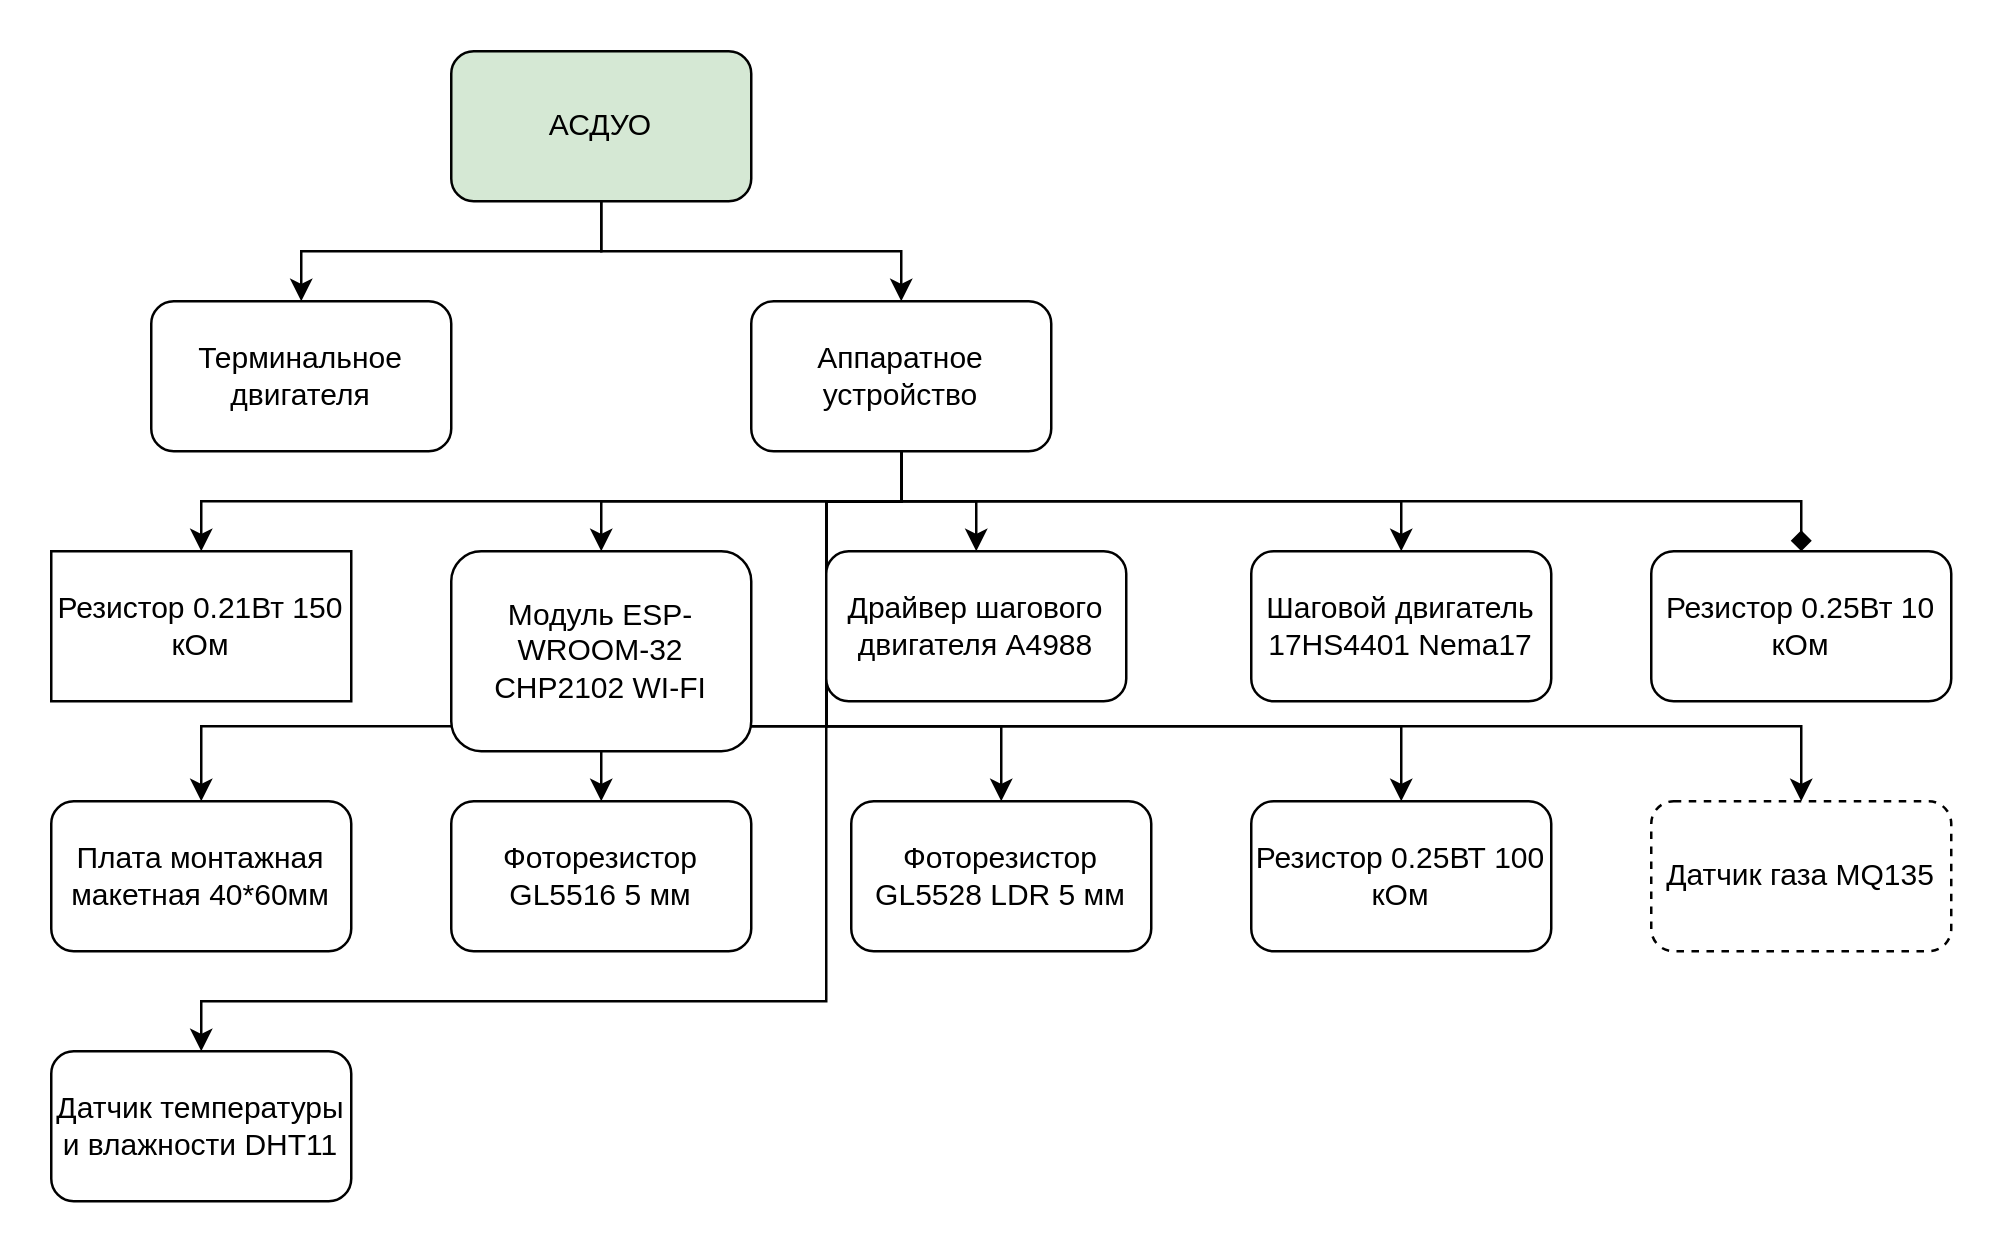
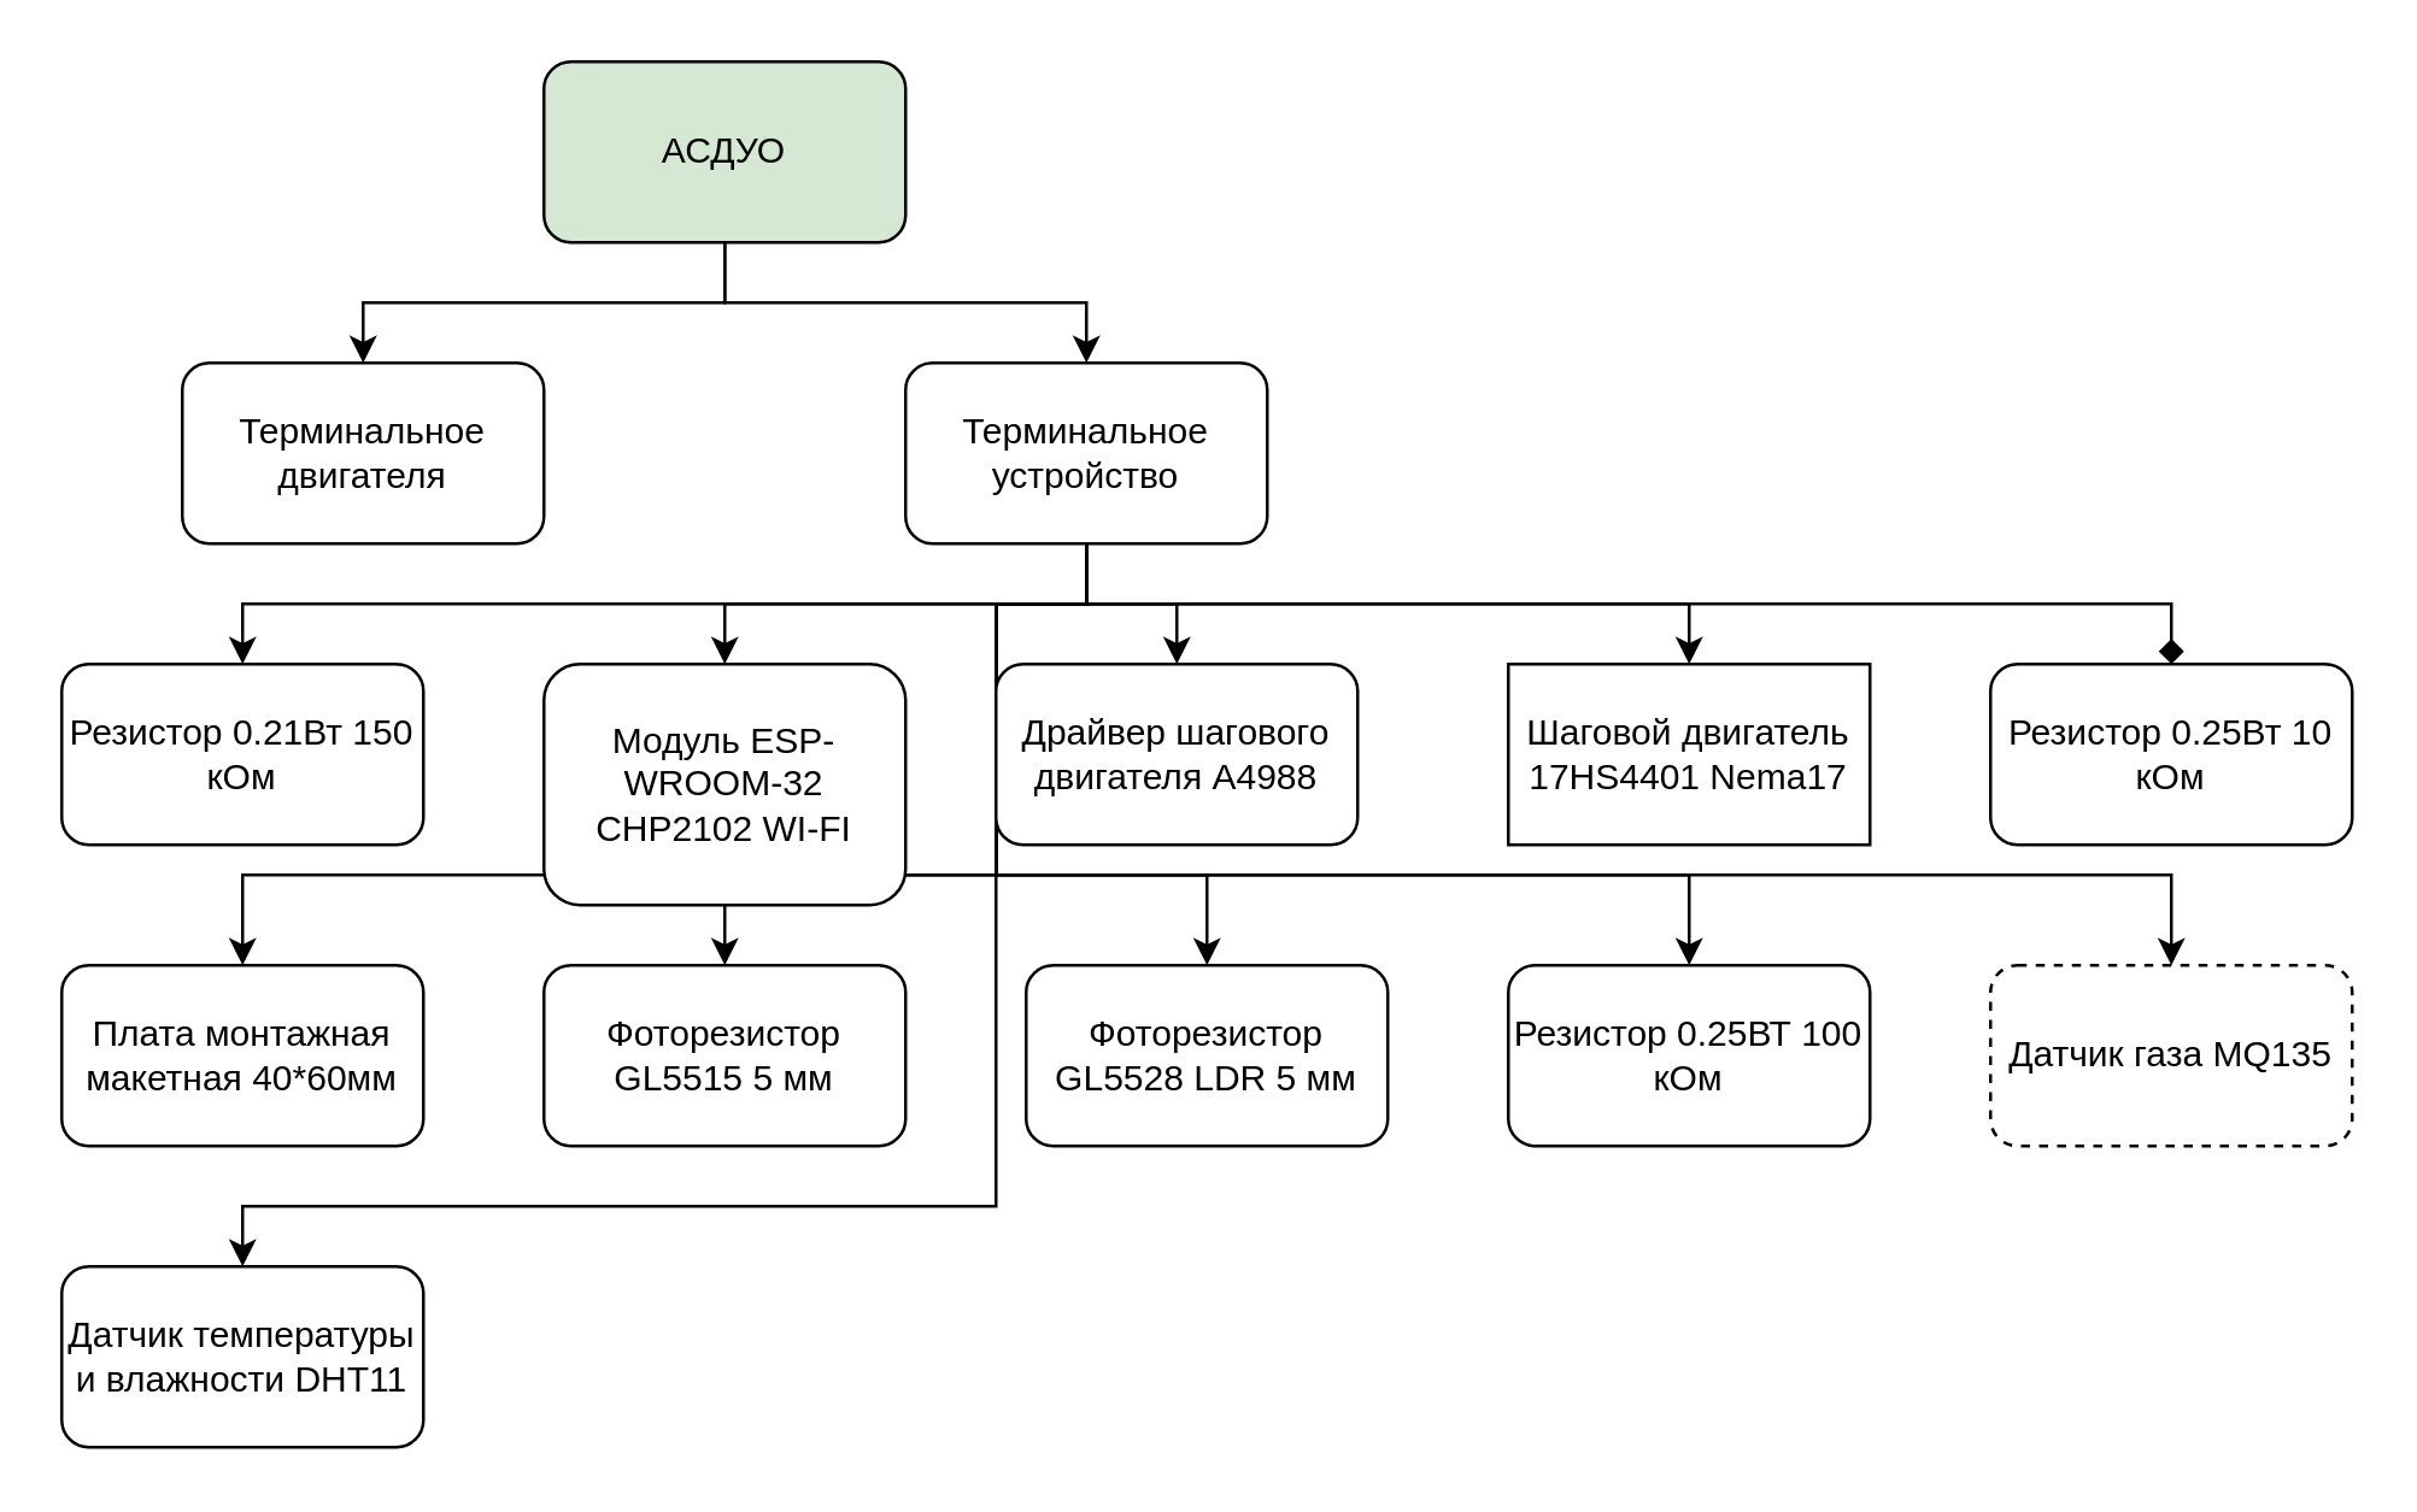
  <mxCell id="0" />
  <mxCell id="1" parent="0" />
  <mxCell id="2" value="" style="edgeStyle=orthogonalEdgeStyle;rounded=0;orthogonalLoop=1;jettySize=auto;html=1;" edge="1" parent="1" source="4" target="5"><mxGeometry relative="1" as="geometry" /></mxCell>
  <mxCell id="3" value="" style="edgeStyle=orthogonalEdgeStyle;rounded=0;orthogonalLoop=1;jettySize=auto;html=1;" edge="1" parent="1" source="4" target="17"><mxGeometry relative="1" as="geometry" /></mxCell>
  <mxCell id="4" value="АСДУО" style="rounded=1;whiteSpace=wrap;html=1;fillColor=#d5e8d4;" vertex="1" parent="1"><mxGeometry x="180" width="120" height="60" as="geometry" y="20" /></mxCell>
  <mxCell id="5" value="Терминальное двигателя" style="whiteSpace=wrap;html=1;rounded=1;" vertex="1" parent="1"><mxGeometry x="60" y="120" width="120" height="60" as="geometry" /></mxCell>
  <mxCell id="6" value="" style="edgeStyle=orthogonalEdgeStyle;rounded=0;orthogonalLoop=1;jettySize=auto;html=1;" edge="1" parent="1" source="17" target="18"><mxGeometry relative="1" as="geometry"><Array as="points"><mxPoint x="360" y="200" /><mxPoint x="80" y="200" /></Array></mxGeometry></mxCell>
  <mxCell id="7" value="" style="edgeStyle=orthogonalEdgeStyle;rounded=0;orthogonalLoop=1;jettySize=auto;html=1;exitX=0.5;exitY=1;exitDx=0;exitDy=0;" edge="1" parent="1" source="17" target="19"><mxGeometry relative="1" as="geometry"><Array as="points"><mxPoint x="360" y="200" /><mxPoint x="330" y="200" /><mxPoint x="330" y="290" /><mxPoint x="80" y="290" /></Array></mxGeometry></mxCell>
  <mxCell id="8" style="edgeStyle=orthogonalEdgeStyle;rounded=0;orthogonalLoop=1;jettySize=auto;html=1;" edge="1" parent="1" source="17" target="20"><mxGeometry relative="1" as="geometry" /></mxCell>
  <mxCell id="9" style="edgeStyle=orthogonalEdgeStyle;rounded=0;orthogonalLoop=1;jettySize=auto;html=1;exitX=0.5;exitY=1;exitDx=0;exitDy=0;" edge="1" parent="1" source="17" target="21"><mxGeometry relative="1" as="geometry"><Array as="points"><mxPoint x="360" y="200" /><mxPoint x="330" y="200" /><mxPoint x="330" y="290" /><mxPoint x="240" y="290" /></Array></mxGeometry></mxCell>
  <mxCell id="10" style="edgeStyle=orthogonalEdgeStyle;rounded=0;orthogonalLoop=1;jettySize=auto;html=1;" edge="1" parent="1" source="17" target="22"><mxGeometry relative="1" as="geometry" /></mxCell>
  <mxCell id="11" style="edgeStyle=orthogonalEdgeStyle;rounded=0;orthogonalLoop=1;jettySize=auto;html=1;exitX=0.5;exitY=1;exitDx=0;exitDy=0;" edge="1" parent="1" source="17" target="23"><mxGeometry relative="1" as="geometry"><Array as="points"><mxPoint x="360" y="200" /><mxPoint x="330" y="200" /><mxPoint x="330" y="290" /><mxPoint x="400" y="290" /></Array></mxGeometry></mxCell>
  <mxCell id="12" style="edgeStyle=orthogonalEdgeStyle;rounded=0;orthogonalLoop=1;jettySize=auto;html=1;" edge="1" parent="1" source="17" target="24"><mxGeometry relative="1" as="geometry"><Array as="points"><mxPoint x="360" y="200" /><mxPoint x="560" y="200" /></Array></mxGeometry></mxCell>
  <mxCell id="13" style="edgeStyle=orthogonalEdgeStyle;rounded=0;orthogonalLoop=1;jettySize=auto;html=1;endArrow=diamond;" edge="1" parent="1" source="17" target="26"><mxGeometry relative="1" as="geometry"><Array as="points"><mxPoint x="360" y="200" /><mxPoint x="720" y="200" /></Array></mxGeometry></mxCell>
  <mxCell id="14" style="edgeStyle=orthogonalEdgeStyle;rounded=0;orthogonalLoop=1;jettySize=auto;html=1;exitX=0.5;exitY=1;exitDx=0;exitDy=0;" edge="1" parent="1" source="17" target="25"><mxGeometry relative="1" as="geometry"><Array as="points"><mxPoint x="360" y="200" /><mxPoint x="330" y="200" /><mxPoint x="330" y="290" /><mxPoint x="560" y="290" /></Array></mxGeometry></mxCell>
  <mxCell id="15" style="edgeStyle=orthogonalEdgeStyle;rounded=0;orthogonalLoop=1;jettySize=auto;html=1;exitX=0.5;exitY=1;exitDx=0;exitDy=0;" edge="1" parent="1" source="17" target="27"><mxGeometry relative="1" as="geometry"><Array as="points"><mxPoint x="360" y="200" /><mxPoint x="330" y="200" /><mxPoint x="330" y="290" /><mxPoint x="720" y="290" /></Array></mxGeometry></mxCell>
  <mxCell id="16" style="edgeStyle=orthogonalEdgeStyle;rounded=0;orthogonalLoop=1;jettySize=auto;html=1;exitX=0.5;exitY=1;exitDx=0;exitDy=0;" edge="1" parent="1" source="17" target="28"><mxGeometry relative="1" as="geometry"><Array as="points"><mxPoint x="360" y="200" /><mxPoint x="330" y="200" /><mxPoint x="330" y="400" /><mxPoint x="80" y="400" /></Array></mxGeometry></mxCell>
- <mxCell id="17" value="Аппаратное устройство" style="whiteSpace=wrap;html=1;rounded=1;" vertex="1" parent="1"><mxGeometry x="300" y="120" width="120" height="60" as="geometry" /></mxCell>
- <mxCell id="18" value="Резистор 0.21Вт 150 кОм" style="whiteSpace=wrap;html=1;rounded=0;" vertex="1" parent="1"><mxGeometry y="220" width="120" height="60" as="geometry" x="20" /></mxCell>
+ <mxCell id="17" value="Терминальное устройство" style="whiteSpace=wrap;html=1;rounded=1;" vertex="1" parent="1"><mxGeometry x="300" y="120" width="120" height="60" as="geometry" /></mxCell>
+ <mxCell id="18" value="Резистор 0.21Вт 150 кОм" style="whiteSpace=wrap;html=1;rounded=1;" vertex="1" parent="1"><mxGeometry y="220" width="120" height="60" as="geometry" x="20" /></mxCell>
  <mxCell id="19" value="Плата монтажная макетная 40*60мм" style="whiteSpace=wrap;html=1;rounded=1;" vertex="1" parent="1"><mxGeometry y="320" width="120" height="60" as="geometry" x="20" /></mxCell>
  <mxCell id="20" value="Модуль ESP-WROOM-32 CHP2102 WI-FI" style="whiteSpace=wrap;html=1;rounded=1;" vertex="1" parent="1"><mxGeometry x="180" y="220" width="120" height="80" as="geometry" /></mxCell>
- <mxCell id="21" value="Фоторезистор GL5516 5 мм" style="whiteSpace=wrap;html=1;rounded=1;" vertex="1" parent="1"><mxGeometry x="180" y="320" width="120" height="60" as="geometry" /></mxCell>
+ <mxCell id="21" value="Фоторезистор GL5515 5 мм" style="whiteSpace=wrap;html=1;rounded=1;" vertex="1" parent="1"><mxGeometry x="180" y="320" width="120" height="60" as="geometry" /></mxCell>
  <mxCell id="22" value="Драйвер шагового двигателя А4988" style="whiteSpace=wrap;html=1;rounded=1;" vertex="1" parent="1"><mxGeometry x="330" y="220" width="120" height="60" as="geometry" /></mxCell>
  <mxCell id="23" value="Фоторезистор GL5528 LDR 5 мм" style="whiteSpace=wrap;html=1;rounded=1;" vertex="1" parent="1"><mxGeometry x="340" y="320" width="120" height="60" as="geometry" /></mxCell>
- <mxCell id="24" value="Шаговой двигатель 17HS4401 Nema17" style="whiteSpace=wrap;html=1;rounded=1;" vertex="1" parent="1"><mxGeometry x="500" y="220" width="120" height="60" as="geometry" /></mxCell>
+ <mxCell id="24" value="Шаговой двигатель 17HS4401 Nema17" style="whiteSpace=wrap;html=1;rounded=0;" vertex="1" parent="1"><mxGeometry x="500" y="220" width="120" height="60" as="geometry" /></mxCell>
  <mxCell id="25" value="Резистор 0.25ВТ 100 кОм" style="whiteSpace=wrap;html=1;rounded=1;" vertex="1" parent="1"><mxGeometry x="500" y="320" width="120" height="60" as="geometry" /></mxCell>
  <mxCell id="26" value="Резистор 0.25Вт 10 кОм" style="whiteSpace=wrap;html=1;rounded=1;" vertex="1" parent="1"><mxGeometry x="660" y="220" width="120" height="60" as="geometry" /></mxCell>
  <mxCell id="27" value="Датчик газа MQ135" style="whiteSpace=wrap;html=1;rounded=1;dashed=1;" vertex="1" parent="1"><mxGeometry x="660" y="320" width="120" height="60" as="geometry" /></mxCell>
  <mxCell id="28" value="Датчик температуры и влажности DHT11" style="whiteSpace=wrap;html=1;rounded=1;" vertex="1" parent="1"><mxGeometry y="420" width="120" height="60" as="geometry" x="20" /></mxCell>
